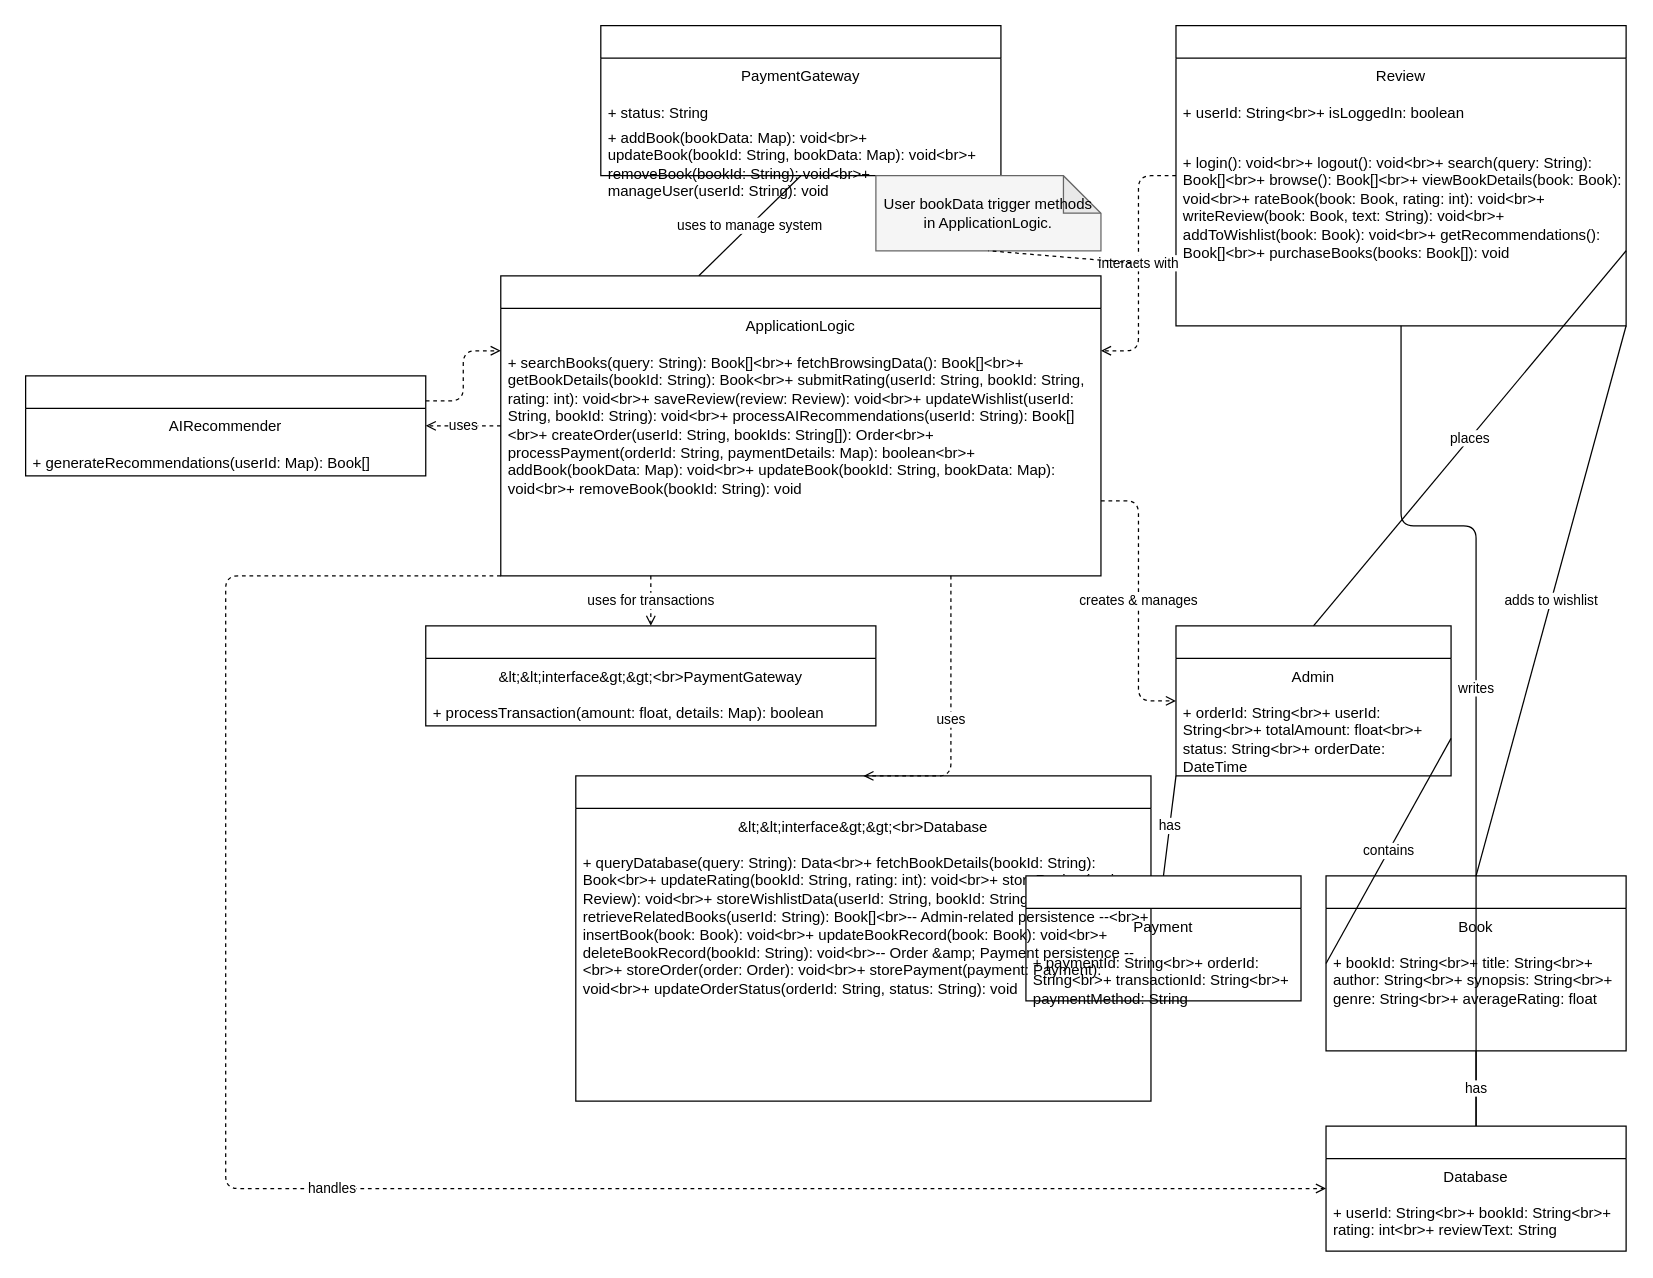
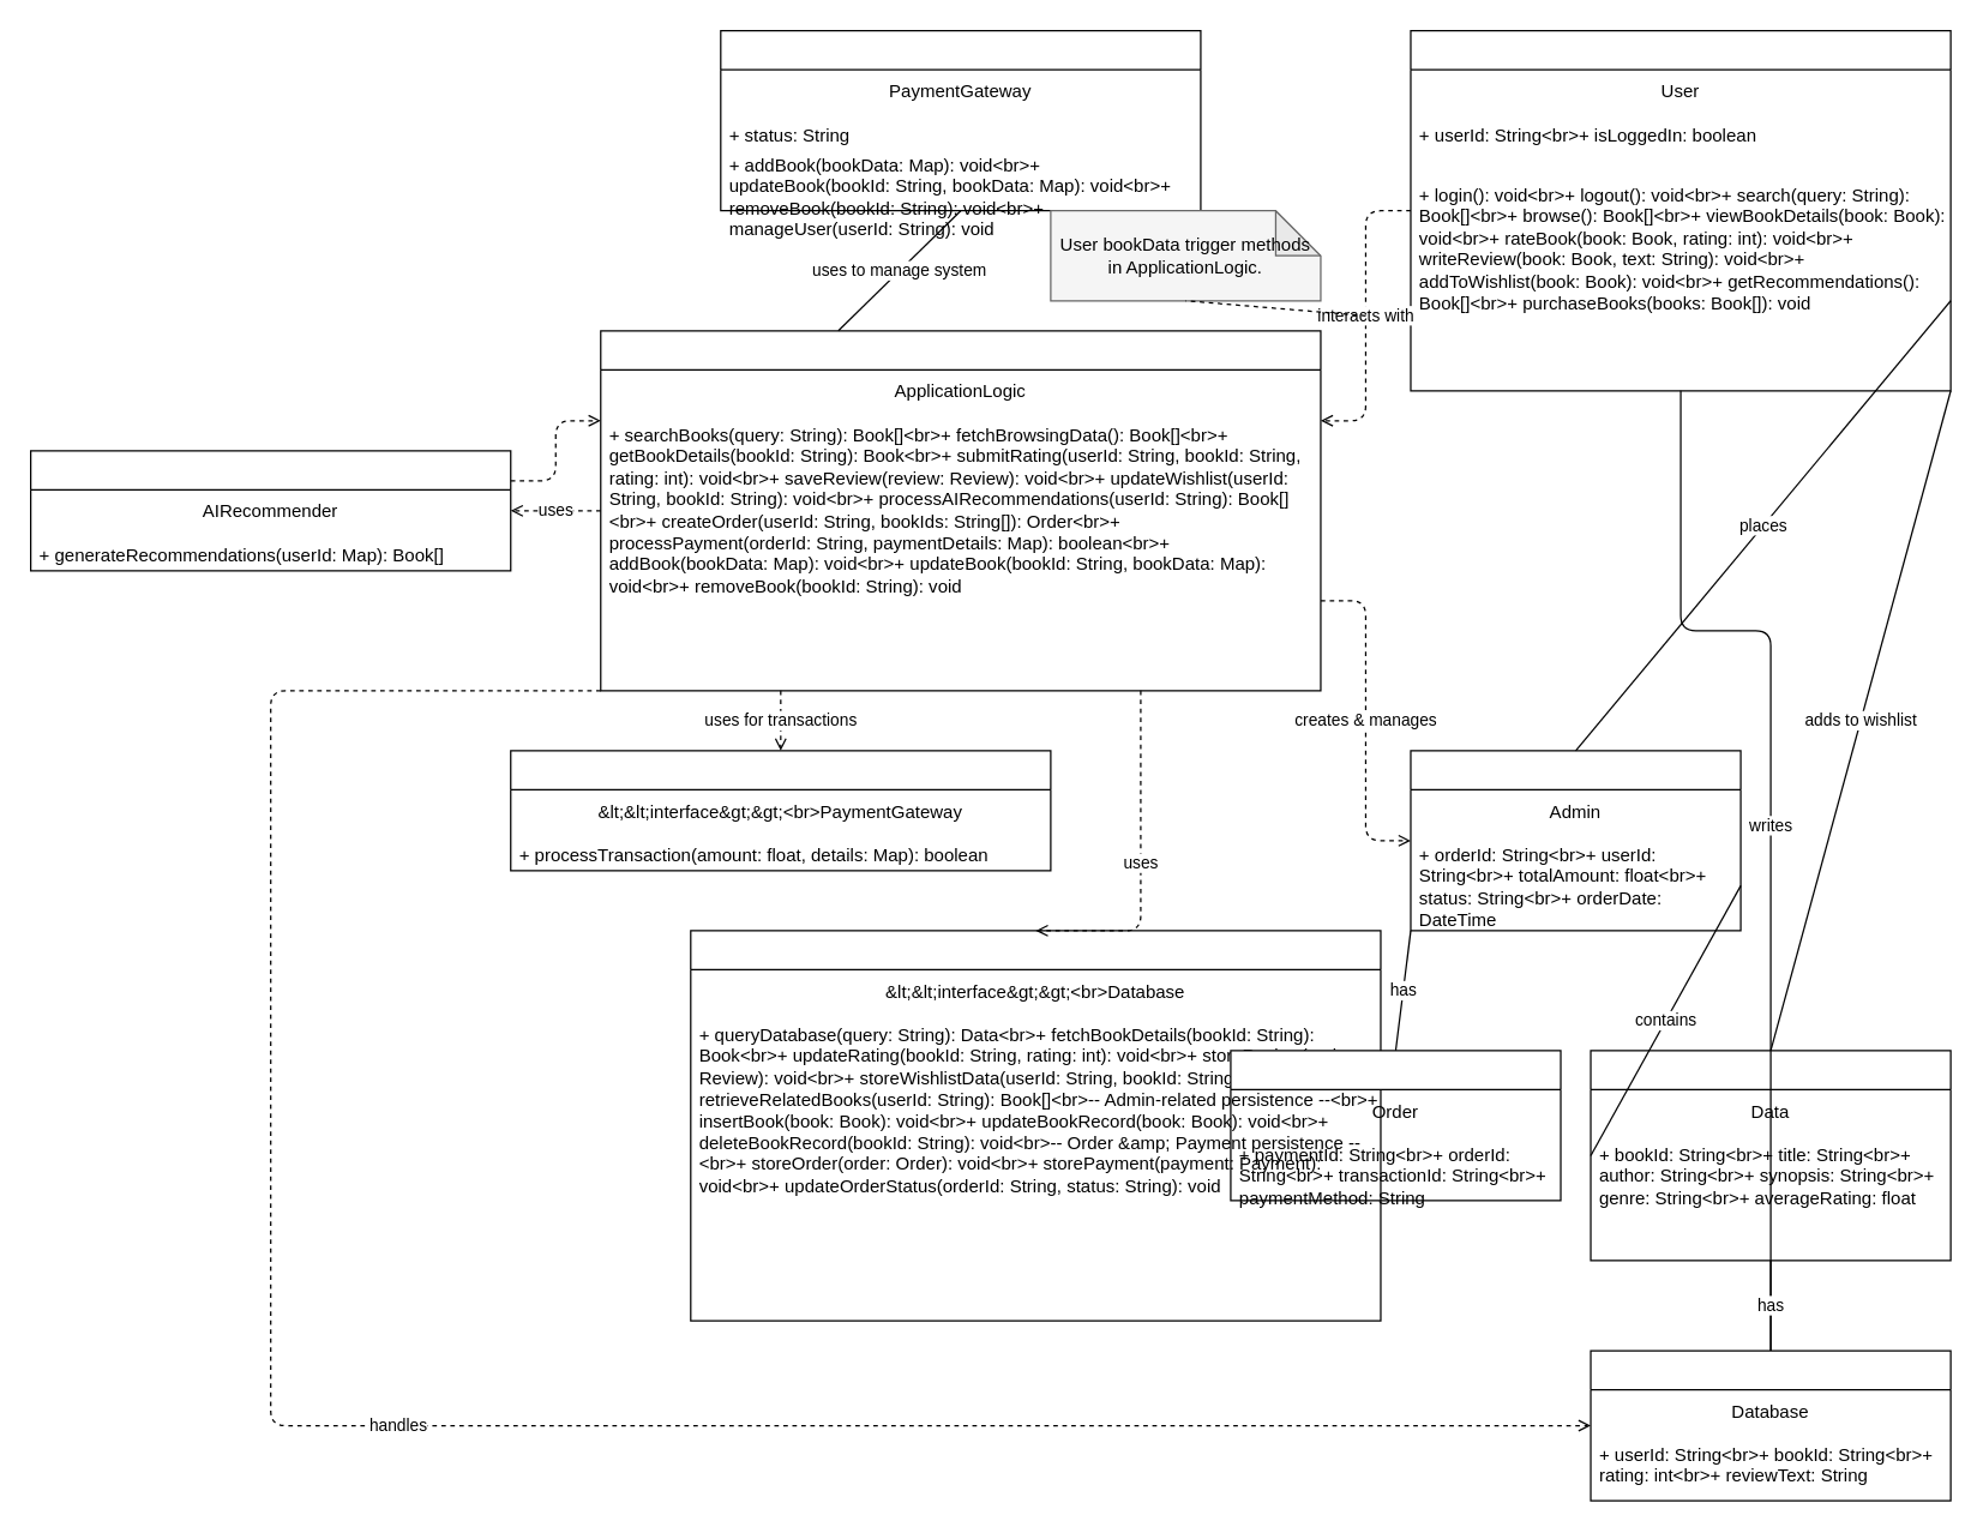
  <mxCell id="0" />
  <mxCell id="1" parent="0" />
  <mxCell id="2" value="" style="swimlane;fontStyle=1;align=center;verticalAlign=top;childLayout=stackLayout;horizontal=1;startSize=26;horizontalStack=0;resizeParent=1;resizeParentMax=0;resizeLast=0;collapsible=0;marginBottom=0;html=1;" vertex="1" parent="1"><mxGeometry x="940" y="20" width="360" height="240" as="geometry" /></mxCell>
- <mxCell id="3" value="Review" style="text;strokeColor=none;fillColor=none;align=center;verticalAlign=middle;whiteSpace=wrap;rounded=0;" vertex="1" parent="2"><mxGeometry y="26" width="360" height="30" as="geometry" /></mxCell>
+ <mxCell id="3" value="User" style="text;strokeColor=none;fillColor=none;align=center;verticalAlign=middle;whiteSpace=wrap;rounded=0;" vertex="1" parent="2"><mxGeometry y="26" width="360" height="30" as="geometry" /></mxCell>
  <mxCell id="4" value="+ userId: String&lt;br&gt;+ isLoggedIn: boolean" style="text;strokeColor=none;fillColor=none;align=left;verticalAlign=top;whiteSpace=wrap;rounded=0;spacingLeft=4;" vertex="1" parent="2"><mxGeometry y="56" width="360" height="40" as="geometry" /></mxCell>
  <mxCell id="5" value="+ login(): void&lt;br&gt;+ logout(): void&lt;br&gt;+ search(query: String): Book[]&lt;br&gt;+ browse(): Book[]&lt;br&gt;+ viewBookDetails(book: Book): void&lt;br&gt;+ rateBook(book: Book, rating: int): void&lt;br&gt;+ writeReview(book: Book, text: String): void&lt;br&gt;+ addToWishlist(book: Book): void&lt;br&gt;+ getRecommendations(): Book[]&lt;br&gt;+ purchaseBooks(books: Book[]): void" style="text;strokeColor=none;fillColor=none;align=left;verticalAlign=top;whiteSpace=wrap;rounded=0;spacingLeft=4;" vertex="1" parent="2"><mxGeometry y="96" width="360" height="144" as="geometry" /></mxCell>
  <mxCell id="6" value="" style="swimlane;fontStyle=1;align=center;verticalAlign=top;childLayout=stackLayout;horizontal=1;startSize=26;horizontalStack=0;resizeParent=1;resizeParentMax=0;resizeLast=0;collapsible=0;marginBottom=0;html=1;" vertex="1" parent="1"><mxGeometry x="480" y="20" width="320" height="120" as="geometry" /></mxCell>
  <mxCell id="7" value="PaymentGateway" style="text;strokeColor=none;fillColor=none;align=center;verticalAlign=middle;whiteSpace=wrap;rounded=0;" vertex="1" parent="6"><mxGeometry y="26" width="320" height="30" as="geometry" /></mxCell>
  <mxCell id="8" value="+ status: String" style="text;strokeColor=none;fillColor=none;align=left;verticalAlign=top;whiteSpace=wrap;rounded=0;spacingLeft=4;" vertex="1" parent="6"><mxGeometry y="56" width="320" height="20" as="geometry" /></mxCell>
  <mxCell id="9" value="+ addBook(bookData: Map): void&lt;br&gt;+ updateBook(bookId: String, bookData: Map): void&lt;br&gt;+ removeBook(bookId: String): void&lt;br&gt;+ manageUser(userId: String): void" style="text;strokeColor=none;fillColor=none;align=left;verticalAlign=top;whiteSpace=wrap;rounded=0;spacingLeft=4;" vertex="1" parent="6"><mxGeometry y="76" width="320" height="44" as="geometry" /></mxCell>
  <mxCell id="10" value="" style="swimlane;fontStyle=1;align=center;verticalAlign=top;childLayout=stackLayout;horizontal=1;startSize=26;horizontalStack=0;resizeParent=1;resizeParentMax=0;resizeLast=0;collapsible=0;marginBottom=0;html=1;" vertex="1" parent="1"><mxGeometry x="400" y="220" width="480" height="240" as="geometry" /></mxCell>
  <mxCell id="11" value="ApplicationLogic" style="text;strokeColor=none;fillColor=none;align=center;verticalAlign=middle;whiteSpace=wrap;rounded=0;" vertex="1" parent="10"><mxGeometry y="26" width="480" height="30" as="geometry" /></mxCell>
  <mxCell id="12" value="+ searchBooks(query: String): Book[]&lt;br&gt;+ fetchBrowsingData(): Book[]&lt;br&gt;+ getBookDetails(bookId: String): Book&lt;br&gt;+ submitRating(userId: String, bookId: String, rating: int): void&lt;br&gt;+ saveReview(review: Review): void&lt;br&gt;+ updateWishlist(userId: String, bookId: String): void&lt;br&gt;+ processAIRecommendations(userId: String): Book[]&lt;br&gt;+ createOrder(userId: String, bookIds: String[]): Order&lt;br&gt;+ processPayment(orderId: String, paymentDetails: Map): boolean&lt;br&gt;+ addBook(bookData: Map): void&lt;br&gt;+ updateBook(bookId: String, bookData: Map): void&lt;br&gt;+ removeBook(bookId: String): void" style="text;strokeColor=none;fillColor=none;align=left;verticalAlign=top;whiteSpace=wrap;rounded=0;spacingLeft=4;" vertex="1" parent="10"><mxGeometry y="56" width="480" height="184" as="geometry" /></mxCell>
  <mxCell id="13" value="" style="swimlane;fontStyle=1;align=center;verticalAlign=top;childLayout=stackLayout;horizontal=1;startSize=26;horizontalStack=0;resizeParent=1;resizeParentMax=0;resizeLast=0;collapsible=0;marginBottom=0;html=1;" vertex="1" parent="1"><mxGeometry x="20" y="300" width="320" height="80" as="geometry" /></mxCell>
  <mxCell id="14" value="AIRecommender" style="text;strokeColor=none;fillColor=none;align=center;verticalAlign=middle;whiteSpace=wrap;rounded=0;" vertex="1" parent="13"><mxGeometry y="26" width="320" height="30" as="geometry" /></mxCell>
  <mxCell id="15" value="+ generateRecommendations(userId: Map): Book[]" style="text;strokeColor=none;fillColor=none;align=left;verticalAlign=top;whiteSpace=wrap;rounded=0;spacingLeft=4;" vertex="1" parent="13"><mxGeometry y="56" width="320" height="24" as="geometry" /></mxCell>
  <mxCell id="16" value="" style="swimlane;fontStyle=1;align=center;verticalAlign=top;childLayout=stackLayout;horizontal=1;startSize=26;horizontalStack=0;resizeParent=1;resizeParentMax=0;resizeLast=0;collapsible=0;marginBottom=0;html=1;" vertex="1" parent="1"><mxGeometry x="340" y="500" width="360" height="80" as="geometry" /></mxCell>
  <mxCell id="17" value="&amp;lt;&amp;lt;interface&amp;gt;&amp;gt;&lt;br&gt;PaymentGateway" style="text;strokeColor=none;fillColor=none;align=center;verticalAlign=middle;whiteSpace=wrap;rounded=0;" vertex="1" parent="16"><mxGeometry y="26" width="360" height="30" as="geometry" /></mxCell>
  <mxCell id="18" value="+ processTransaction(amount: float, details: Map): boolean" style="text;strokeColor=none;fillColor=none;align=left;verticalAlign=top;whiteSpace=wrap;rounded=0;spacingLeft=4;" vertex="1" parent="16"><mxGeometry y="56" width="360" height="24" as="geometry" /></mxCell>
  <mxCell id="19" value="" style="swimlane;fontStyle=1;align=center;verticalAlign=top;childLayout=stackLayout;horizontal=1;startSize=26;horizontalStack=0;resizeParent=1;resizeParentMax=0;resizeLast=0;collapsible=0;marginBottom=0;html=1;" vertex="1" parent="1"><mxGeometry x="460" y="620" width="460" height="260" as="geometry" /></mxCell>
  <mxCell id="20" value="&amp;lt;&amp;lt;interface&amp;gt;&amp;gt;&lt;br&gt;Database" style="text;strokeColor=none;fillColor=none;align=center;verticalAlign=middle;whiteSpace=wrap;rounded=0;" vertex="1" parent="19"><mxGeometry y="26" width="460" height="30" as="geometry" /></mxCell>
  <mxCell id="21" value="+ queryDatabase(query: String): Data&lt;br&gt;+ fetchBookDetails(bookId: String): Book&lt;br&gt;+ updateRating(bookId: String, rating: int): void&lt;br&gt;+ storeReview(review: Review): void&lt;br&gt;+ storeWishlistData(userId: String, bookId: String): void&lt;br&gt;+ retrieveRelatedBooks(userId: String): Book[]&lt;br&gt;-- Admin-related persistence --&lt;br&gt;+ insertBook(book: Book): void&lt;br&gt;+ updateBookRecord(book: Book): void&lt;br&gt;+ deleteBookRecord(bookId: String): void&lt;br&gt;-- Order &amp;amp; Payment persistence --&lt;br&gt;+ storeOrder(order: Order): void&lt;br&gt;+ storePayment(payment: Payment): void&lt;br&gt;+ updateOrderStatus(orderId: String, status: String): void" style="text;strokeColor=none;fillColor=none;align=left;verticalAlign=top;whiteSpace=wrap;rounded=0;spacingLeft=4;" vertex="1" parent="19"><mxGeometry y="56" width="460" height="204" as="geometry" /></mxCell>
  <mxCell id="22" value="" style="swimlane;fontStyle=1;align=center;verticalAlign=top;childLayout=stackLayout;horizontal=1;startSize=26;horizontalStack=0;resizeParent=1;resizeParentMax=0;resizeLast=0;collapsible=0;marginBottom=0;html=1;" vertex="1" parent="1"><mxGeometry x="940" y="500" width="220" height="120" as="geometry" /></mxCell>
  <mxCell id="23" value="Admin" style="text;strokeColor=none;fillColor=none;align=center;verticalAlign=middle;whiteSpace=wrap;rounded=0;" vertex="1" parent="22"><mxGeometry y="26" width="220" height="30" as="geometry" /></mxCell>
  <mxCell id="24" value="+ orderId: String&lt;br&gt;+ userId: String&lt;br&gt;+ totalAmount: float&lt;br&gt;+ status: String&lt;br&gt;+ orderDate: DateTime" style="text;strokeColor=none;fillColor=none;align=left;verticalAlign=top;whiteSpace=wrap;rounded=0;spacingLeft=4;" vertex="1" parent="22"><mxGeometry y="56" width="220" height="64" as="geometry" /></mxCell>
  <mxCell id="25" value="" style="swimlane;fontStyle=1;align=center;verticalAlign=top;childLayout=stackLayout;horizontal=1;startSize=26;horizontalStack=0;resizeParent=1;resizeParentMax=0;resizeLast=0;collapsible=0;marginBottom=0;html=1;" vertex="1" parent="1"><mxGeometry x="820" y="700" width="220" height="100" as="geometry" /></mxCell>
- <mxCell id="26" value="Payment" style="text;strokeColor=none;fillColor=none;align=center;verticalAlign=middle;whiteSpace=wrap;rounded=0;" vertex="1" parent="25"><mxGeometry y="26" width="220" height="30" as="geometry" /></mxCell>
+ <mxCell id="26" value="Order" style="text;strokeColor=none;fillColor=none;align=center;verticalAlign=middle;whiteSpace=wrap;rounded=0;" vertex="1" parent="25"><mxGeometry y="26" width="220" height="30" as="geometry" /></mxCell>
  <mxCell id="27" value="+ paymentId: String&lt;br&gt;+ orderId: String&lt;br&gt;+ transactionId: String&lt;br&gt;+ paymentMethod: String" style="text;strokeColor=none;fillColor=none;align=left;verticalAlign=top;whiteSpace=wrap;rounded=0;spacingLeft=4;" vertex="1" parent="25"><mxGeometry y="56" width="220" height="44" as="geometry" /></mxCell>
  <mxCell id="28" value="" style="swimlane;fontStyle=1;align=center;verticalAlign=top;childLayout=stackLayout;horizontal=1;startSize=26;horizontalStack=0;resizeParent=1;resizeParentMax=0;resizeLast=0;collapsible=0;marginBottom=0;html=1;" vertex="1" parent="1"><mxGeometry x="1060" y="700" width="240" height="140" as="geometry" /></mxCell>
- <mxCell id="29" value="Book" style="text;strokeColor=none;fillColor=none;align=center;verticalAlign=middle;whiteSpace=wrap;rounded=0;" vertex="1" parent="28"><mxGeometry y="26" width="240" height="30" as="geometry" /></mxCell>
+ <mxCell id="29" value="Data" style="text;strokeColor=none;fillColor=none;align=center;verticalAlign=middle;whiteSpace=wrap;rounded=0;" vertex="1" parent="28"><mxGeometry y="26" width="240" height="30" as="geometry" /></mxCell>
  <mxCell id="30" value="+ bookId: String&lt;br&gt;+ title: String&lt;br&gt;+ author: String&lt;br&gt;+ synopsis: String&lt;br&gt;+ genre: String&lt;br&gt;+ averageRating: float" style="text;strokeColor=none;fillColor=none;align=left;verticalAlign=top;whiteSpace=wrap;rounded=0;spacingLeft=4;" vertex="1" parent="28"><mxGeometry y="56" width="240" height="84" as="geometry" /></mxCell>
  <mxCell id="31" value="" style="swimlane;fontStyle=1;align=center;verticalAlign=top;childLayout=stackLayout;horizontal=1;startSize=26;horizontalStack=0;resizeParent=1;resizeParentMax=0;resizeLast=0;collapsible=0;marginBottom=0;html=1;" vertex="1" parent="1"><mxGeometry x="1060" y="900" width="240" height="100" as="geometry" /></mxCell>
  <mxCell id="32" value="Database" style="text;strokeColor=none;fillColor=none;align=center;verticalAlign=middle;whiteSpace=wrap;rounded=0;" vertex="1" parent="31"><mxGeometry y="26" width="240" height="30" as="geometry" /></mxCell>
  <mxCell id="33" value="+ userId: String&lt;br&gt;+ bookId: String&lt;br&gt;+ rating: int&lt;br&gt;+ reviewText: String" style="text;strokeColor=none;fillColor=none;align=left;verticalAlign=top;whiteSpace=wrap;rounded=0;spacingLeft=4;" vertex="1" parent="31"><mxGeometry y="56" width="240" height="44" as="geometry" /></mxCell>
  <mxCell id="34" value="uses to manage system" style="edgeStyle=none;html=1;endArrow=none;endFill=0;exitX=0.5;exitY=1;exitDx=0;exitDy=0;entryX=0.33;entryY=0;entryDx=0;entryDy=0;entryPerimeter=0;" edge="1" parent="1" source="6" target="10"><mxGeometry relative="1" as="geometry" /></mxCell>
  <mxCell id="35" value="interacts with" style="edgeStyle=elbowEdgeStyle;html=1;endArrow=open;endFill=0;dashed=1;exitX=0;exitY=0.5;exitDx=0;exitDy=0;entryX=1;entryY=0.25;entryDx=0;entryDy=0;" edge="1" parent="1" source="2" target="10"><mxGeometry relative="1" as="geometry"><Array as="points"><mxPoint x="910" y="280" /></Array></mxGeometry></mxCell>
  <mxCell id="36" value="User bookData trigger methods&lt;br&gt;in ApplicationLogic." style="shape=note;whiteSpace=wrap;html=1;backgroundOutline=1;darkOpacity=0.05;fillColor=#f5f5f5;strokeColor=#666666;" vertex="1" parent="1"><mxGeometry x="700" y="140" width="180" height="60" as="geometry" /></mxCell>
  <mxCell id="37" style="edgeStyle=none;html=1;endArrow=none;endFill=0;dashed=1;entryX=0.5;entryY=1;entryDx=0;entryDy=0;" edge="1" parent="1" source="35" target="36"><mxGeometry relative="1" as="geometry"><mxPoint x="860" y="250" as="sourcePoint" /></mxGeometry></mxCell>
  <mxCell id="38" value="uses" style="edgeStyle=elbowEdgeStyle;html=1;endArrow=open;endFill=0;dashed=1;exitX=0;exitY=0.5;exitDx=0;exitDy=0;entryX=1;entryY=0.5;entryDx=0;entryDy=0;" edge="1" parent="1" source="10" target="13"><mxGeometry relative="1" as="geometry" /></mxCell>
  <mxCell id="39" style="edgeStyle=elbowEdgeStyle;html=1;endArrow=open;endFill=0;dashed=1;exitX=1;exitY=0.25;exitDx=0;exitDy=0;entryX=0;entryY=0.25;entryDx=0;entryDy=0;" edge="1" parent="1" source="13" target="10"><mxGeometry relative="1" as="geometry"><Array as="points"><mxPoint x="370" y="280" /></Array></mxGeometry></mxCell>
  <mxCell id="40" value="uses for transactions" style="edgeStyle=elbowEdgeStyle;html=1;endArrow=open;endFill=0;dashed=1;exitX=0.25;exitY=1;exitDx=0;exitDy=0;entryX=0.5;entryY=0;entryDx=0;entryDy=0;" edge="1" parent="1" source="10" target="16"><mxGeometry relative="1" as="geometry"><Array as="points"><mxPoint x="520" y="480" /></Array></mxGeometry></mxCell>
  <mxCell id="41" value="uses" style="edgeStyle=elbowEdgeStyle;html=1;endArrow=open;endFill=0;dashed=1;exitX=0.75;exitY=1;exitDx=0;exitDy=0;entryX=0.5;entryY=0;entryDx=0;entryDy=0;" edge="1" parent="1" source="10" target="19"><mxGeometry relative="1" as="geometry"><Array as="points"><mxPoint x="760" y="600" /></Array></mxGeometry></mxCell>
  <mxCell id="42" value="creates &amp;amp; manages" style="edgeStyle=elbowEdgeStyle;html=1;endArrow=open;endFill=0;dashed=1;exitX=1;exitY=0.75;exitDx=0;exitDy=0;entryX=0;entryY=0.5;entryDx=0;entryDy=0;" edge="1" parent="1" source="10" target="22"><mxGeometry relative="1" as="geometry"><Array as="points"><mxPoint x="910" y="560" /></Array></mxGeometry></mxCell>
  <mxCell id="43" value="handles" style="edgeStyle=elbowEdgeStyle;html=1;endArrow=open;endFill=0;dashed=1;exitX=0;exitY=1;exitDx=0;exitDy=0;entryX=0;entryY=0.5;entryDx=0;entryDy=0;" edge="1" parent="1" source="10" target="31"><mxGeometry relative="1" as="geometry"><Array as="points"><mxPoint x="180" y="680" /><mxPoint x="180" y="950" /></Array></mxGeometry></mxCell>
  <mxCell id="44" value="places" style="edgeStyle=none;html=1;endArrow=none;endFill=0;exitX=1;exitY=0.75;exitDx=0;exitDy=0;entryX=0.5;entryY=0;entryDx=0;entryDy=0;" edge="1" parent="1" source="2" target="22"><mxGeometry relative="1" as="geometry"><mxPoint x="1120" y="259.5" as="sourcePoint" /></mxGeometry></mxCell>
  <mxCell id="45" value="adds to wishlist" style="edgeStyle=none;html=1;endArrow=none;endFill=0;exitX=1;exitY=1;exitDx=0;exitDy=0;entryX=0.5;entryY=0;entryDx=0;entryDy=0;" edge="1" parent="1" source="2" target="28"><mxGeometry relative="1" as="geometry" /></mxCell>
  <mxCell id="46" value="writes" style="edgeStyle=none;html=1;endArrow=none;endFill=0;exitX=0.5;exitY=1;exitDx=0;exitDy=0;" edge="1" parent="1" source="2" target="31"><mxGeometry relative="1" as="geometry"><Array as="points"><mxPoint x="1120" y="420" /><mxPoint x="1180" y="420" /></Array></mxGeometry></mxCell>
  <mxCell id="47" value="has" style="edgeStyle=none;html=1;endArrow=none;endFill=0;exitX=0;exitY=1;exitDx=0;exitDy=0;entryX=0.5;entryY=0;entryDx=0;entryDy=0;" edge="1" parent="1" source="22" target="25"><mxGeometry relative="1" as="geometry" /></mxCell>
  <mxCell id="48" value="contains" style="edgeStyle=none;html=1;endArrow=none;endFill=0;exitX=1;exitY=0.75;exitDx=0;exitDy=0;entryX=0;entryY=0.5;entryDx=0;entryDy=0;" edge="1" parent="1" source="22" target="28"><mxGeometry relative="1" as="geometry" /></mxCell>
  <mxCell id="49" value="has" style="edgeStyle=none;html=1;endArrow=none;endFill=0;exitX=0.5;exitY=1;exitDx=0;exitDy=0;entryX=0.5;entryY=0;entryDx=0;entryDy=0;" edge="1" parent="1" source="28" target="31"><mxGeometry relative="1" as="geometry" /></mxCell>
